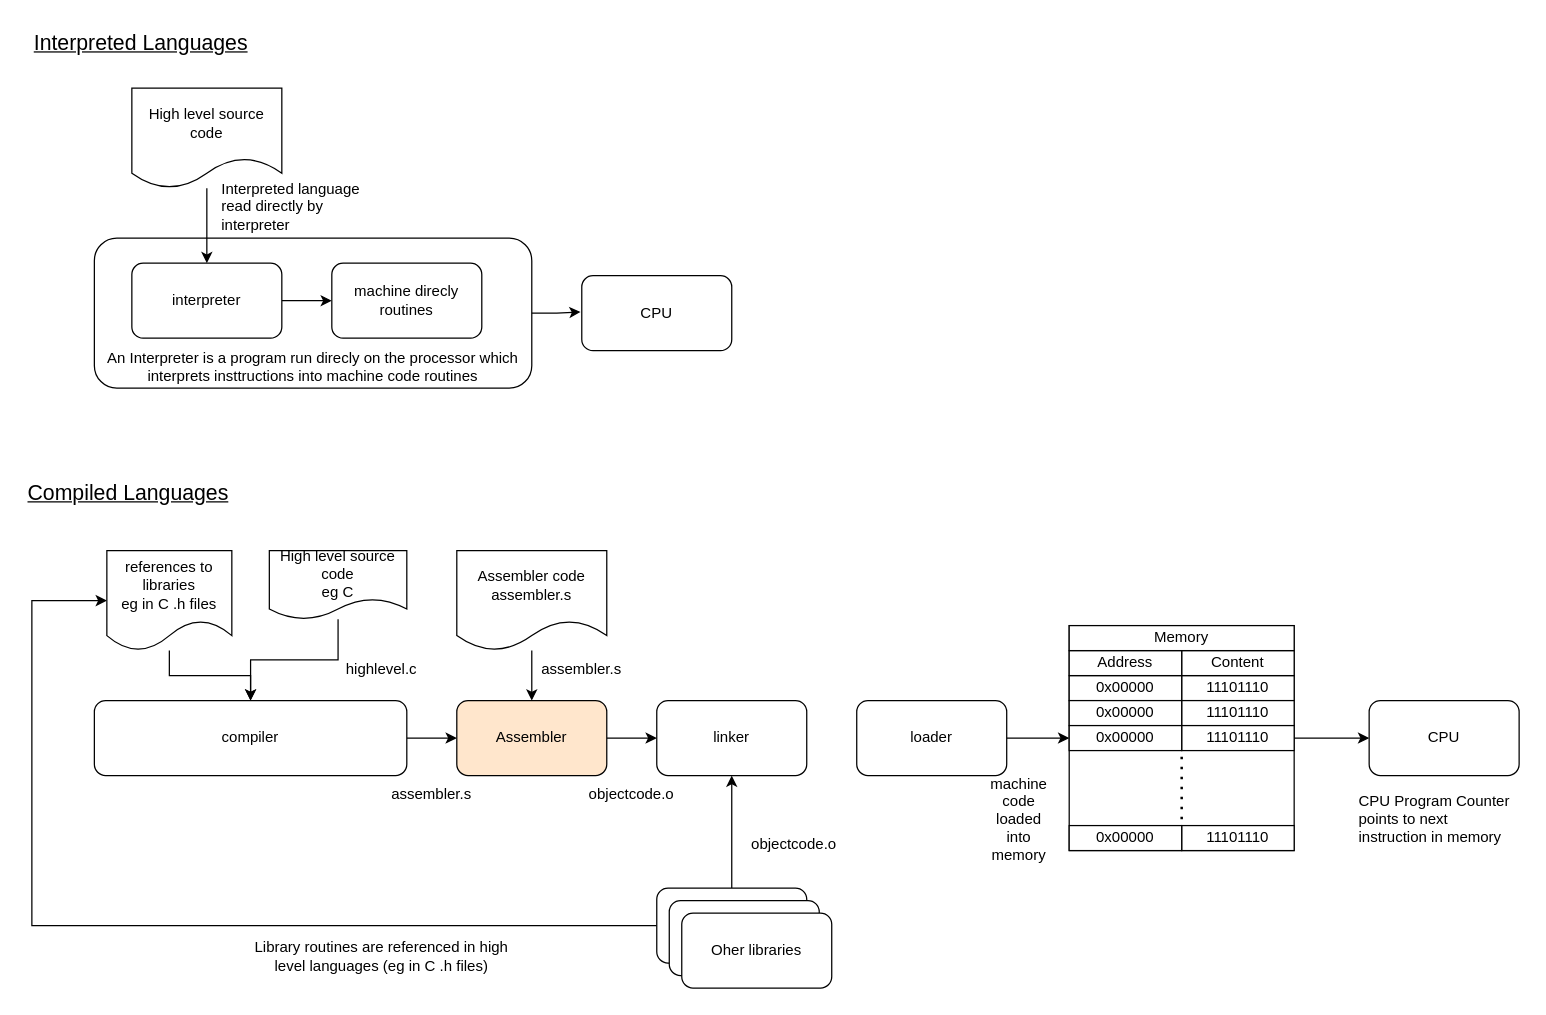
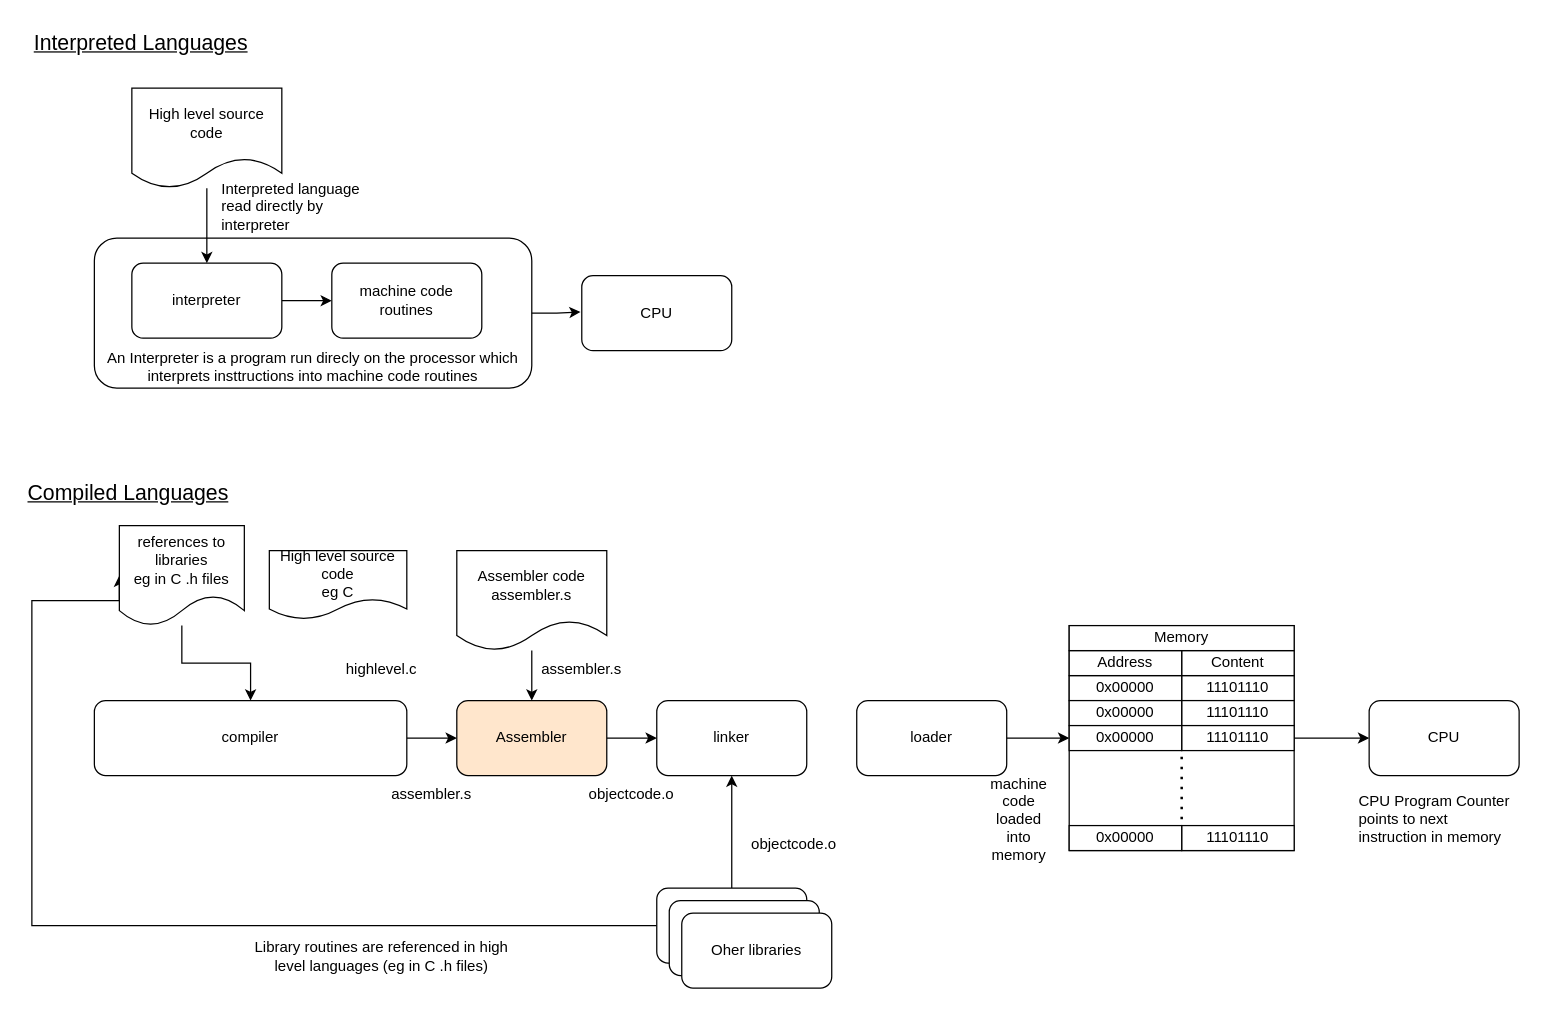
  <mxCell id="0" />
  <mxCell id="1" parent="0" />
  <mxCell id="2" style="edgeStyle=orthogonalEdgeStyle;rounded=0;orthogonalLoop=1;jettySize=auto;html=1;" parent="1" source="3" target="5" edge="1"><mxGeometry relative="1" as="geometry" /></mxCell>
  <mxCell id="3" value="High level source code" style="shape=document;whiteSpace=wrap;html=1;boundedLbl=1;" parent="1" vertex="1"><mxGeometry x="105" y="70" width="120" height="80" as="geometry" /></mxCell>
  <mxCell id="4" style="edgeStyle=orthogonalEdgeStyle;rounded=0;orthogonalLoop=1;jettySize=auto;html=1;entryX=0;entryY=0.5;entryDx=0;entryDy=0;" parent="1" source="5" target="6" edge="1"><mxGeometry relative="1" as="geometry" /></mxCell>
  <mxCell id="5" value="interpreter" style="rounded=1;whiteSpace=wrap;html=1;" parent="1" vertex="1"><mxGeometry x="105" y="210" width="120" height="60" as="geometry" /></mxCell>
- <mxCell id="6" value="machine direcly routines" style="rounded=1;whiteSpace=wrap;html=1;" parent="1" vertex="1"><mxGeometry x="265" y="210" width="120" height="60" as="geometry" /></mxCell>
- <mxCell id="7" value="" style="edgeStyle=orthogonalEdgeStyle;rounded=0;orthogonalLoop=1;jettySize=auto;html=1;" parent="1" source="8" target="10" edge="1"><mxGeometry relative="1" as="geometry" /></mxCell>
+ <mxCell id="6" value="machine code routines" style="rounded=1;whiteSpace=wrap;html=1;" parent="1" vertex="1"><mxGeometry x="265" y="210" width="120" height="60" as="geometry" /></mxCell>
  <mxCell id="8" value="High level source code&lt;div&gt;eg C&lt;/div&gt;" style="shape=document;whiteSpace=wrap;html=1;boundedLbl=1;" parent="1" vertex="1"><mxGeometry x="215" y="440" width="110" height="55" as="geometry" /></mxCell>
  <mxCell id="9" style="edgeStyle=orthogonalEdgeStyle;rounded=0;orthogonalLoop=1;jettySize=auto;html=1;entryX=0;entryY=0.5;entryDx=0;entryDy=0;" parent="1" source="10" target="12" edge="1"><mxGeometry relative="1" as="geometry" /></mxCell>
  <mxCell id="10" value="compiler" style="rounded=1;whiteSpace=wrap;html=1;" parent="1" vertex="1"><mxGeometry x="75" y="560" width="250" height="60" as="geometry" /></mxCell>
  <mxCell id="11" style="edgeStyle=orthogonalEdgeStyle;rounded=0;orthogonalLoop=1;jettySize=auto;html=1;exitX=1;exitY=0.5;exitDx=0;exitDy=0;entryX=0;entryY=0.5;entryDx=0;entryDy=0;" parent="1" source="12" target="13" edge="1"><mxGeometry relative="1" as="geometry" /></mxCell>
  <mxCell id="12" value="Assembler" style="rounded=1;whiteSpace=wrap;html=1;fillColor=#ffe6cc;" parent="1" vertex="1"><mxGeometry x="365" y="560" width="120" height="60" as="geometry" /></mxCell>
  <mxCell id="13" value="linker" style="rounded=1;whiteSpace=wrap;html=1;" parent="1" vertex="1"><mxGeometry x="525" y="560" width="120" height="60" as="geometry" /></mxCell>
  <mxCell id="14" style="edgeStyle=orthogonalEdgeStyle;rounded=0;orthogonalLoop=1;jettySize=auto;html=1;exitX=1;exitY=0.5;exitDx=0;exitDy=0;entryX=0;entryY=0.5;entryDx=0;entryDy=0;" parent="1" source="15" target="24" edge="1"><mxGeometry relative="1" as="geometry" /></mxCell>
  <mxCell id="15" value="loader" style="rounded=1;whiteSpace=wrap;html=1;" parent="1" vertex="1"><mxGeometry x="685" y="560" width="120" height="60" as="geometry" /></mxCell>
  <mxCell id="16" value="CPU" style="rounded=1;whiteSpace=wrap;html=1;" parent="1" vertex="1"><mxGeometry x="1095" y="560" width="120" height="60" as="geometry" /></mxCell>
  <mxCell id="17" value="" style="group" parent="1" vertex="1" connectable="0"><mxGeometry x="855" y="500" width="180" height="180" as="geometry" /></mxCell>
  <mxCell id="18" value="" style="rounded=0;whiteSpace=wrap;html=1;container=0;" parent="17" vertex="1"><mxGeometry width="180" height="180" as="geometry" /></mxCell>
  <mxCell id="19" value="11101110" style="rounded=0;whiteSpace=wrap;html=1;container=0;" parent="17" vertex="1"><mxGeometry x="90" y="40" width="90" height="20" as="geometry" /></mxCell>
  <mxCell id="20" value="0x00000" style="rounded=0;whiteSpace=wrap;html=1;container=0;" parent="17" vertex="1"><mxGeometry y="40" width="90" height="20" as="geometry" /></mxCell>
  <mxCell id="21" value="11101110" style="rounded=0;whiteSpace=wrap;html=1;container=0;" parent="17" vertex="1"><mxGeometry x="90" y="60" width="90" height="20" as="geometry" /></mxCell>
  <mxCell id="22" value="0x00000" style="rounded=0;whiteSpace=wrap;html=1;container=0;" parent="17" vertex="1"><mxGeometry y="60" width="90" height="20" as="geometry" /></mxCell>
  <mxCell id="23" value="11101110" style="rounded=0;whiteSpace=wrap;html=1;container=0;" parent="17" vertex="1"><mxGeometry x="90" y="80" width="90" height="20" as="geometry" /></mxCell>
  <mxCell id="24" value="0x00000" style="rounded=0;whiteSpace=wrap;html=1;container=0;" parent="17" vertex="1"><mxGeometry y="80" width="90" height="20" as="geometry" /></mxCell>
  <mxCell id="25" value="11101110" style="rounded=0;whiteSpace=wrap;html=1;container=0;" parent="17" vertex="1"><mxGeometry x="90" y="160" width="90" height="20" as="geometry" /></mxCell>
  <mxCell id="26" value="0x00000" style="rounded=0;whiteSpace=wrap;html=1;container=0;" parent="17" vertex="1"><mxGeometry y="160" width="90" height="20" as="geometry" /></mxCell>
  <mxCell id="27" value="" style="endArrow=none;dashed=1;html=1;dashPattern=1 3;strokeWidth=2;rounded=0;" parent="17" edge="1"><mxGeometry width="50" height="50" relative="1" as="geometry"><mxPoint x="90" y="105" as="sourcePoint" /><mxPoint x="90" y="155" as="targetPoint" /></mxGeometry></mxCell>
  <mxCell id="28" value="Content" style="rounded=0;whiteSpace=wrap;html=1;container=0;" parent="17" vertex="1"><mxGeometry x="90" y="20" width="90" height="20" as="geometry" /></mxCell>
  <mxCell id="29" value="Address" style="rounded=0;whiteSpace=wrap;html=1;container=0;" parent="17" vertex="1"><mxGeometry y="20" width="90" height="20" as="geometry" /></mxCell>
  <mxCell id="30" value="Memory" style="rounded=0;whiteSpace=wrap;html=1;container=0;" parent="17" vertex="1"><mxGeometry width="180" height="20" as="geometry" /></mxCell>
  <mxCell id="31" style="edgeStyle=orthogonalEdgeStyle;rounded=0;orthogonalLoop=1;jettySize=auto;html=1;entryX=0;entryY=0.5;entryDx=0;entryDy=0;" parent="1" source="23" target="16" edge="1"><mxGeometry relative="1" as="geometry" /></mxCell>
  <mxCell id="32" style="edgeStyle=orthogonalEdgeStyle;rounded=0;orthogonalLoop=1;jettySize=auto;html=1;entryX=0.5;entryY=0;entryDx=0;entryDy=0;" parent="1" source="33" target="12" edge="1"><mxGeometry relative="1" as="geometry" /></mxCell>
  <mxCell id="33" value="Assembler code&lt;div&gt;assembler.s&lt;/div&gt;" style="shape=document;whiteSpace=wrap;html=1;boundedLbl=1;" parent="1" vertex="1"><mxGeometry x="365" y="440" width="120" height="80" as="geometry" /></mxCell>
  <mxCell id="34" style="edgeStyle=orthogonalEdgeStyle;rounded=0;orthogonalLoop=1;jettySize=auto;html=1;entryX=0.5;entryY=1;entryDx=0;entryDy=0;" parent="1" source="36" target="13" edge="1"><mxGeometry relative="1" as="geometry" /></mxCell>
  <mxCell id="35" style="edgeStyle=orthogonalEdgeStyle;rounded=0;orthogonalLoop=1;jettySize=auto;html=1;entryX=0;entryY=0.5;entryDx=0;entryDy=0;" parent="1" source="36" target="50" edge="1"><mxGeometry relative="1" as="geometry"><Array as="points"><mxPoint x="25" y="740" /><mxPoint x="25" y="480" /></Array></mxGeometry></mxCell>
  <mxCell id="36" value="Oher libraries" style="rounded=1;whiteSpace=wrap;html=1;" parent="1" vertex="1"><mxGeometry x="525" y="710" width="120" height="60" as="geometry" /></mxCell>
  <mxCell id="37" value="objectcode.o" style="text;html=1;align=center;verticalAlign=middle;whiteSpace=wrap;rounded=0;" parent="1" vertex="1"><mxGeometry x="475" y="620" width="60" height="30" as="geometry" /></mxCell>
  <mxCell id="38" value="machine code loaded into memory" style="text;html=1;align=center;verticalAlign=middle;whiteSpace=wrap;rounded=0;" parent="1" vertex="1"><mxGeometry x="785" y="640" width="60" height="30" as="geometry" /></mxCell>
  <mxCell id="39" value="highlevel.c" style="text;html=1;align=center;verticalAlign=middle;whiteSpace=wrap;rounded=0;" parent="1" vertex="1"><mxGeometry x="275" y="520" width="60" height="30" as="geometry" /></mxCell>
  <mxCell id="40" value="assembler.s" style="text;html=1;align=center;verticalAlign=middle;whiteSpace=wrap;rounded=0;" parent="1" vertex="1"><mxGeometry x="435" y="520" width="60" height="30" as="geometry" /></mxCell>
  <mxCell id="41" value="assembler.s" style="text;html=1;align=center;verticalAlign=middle;whiteSpace=wrap;rounded=0;" parent="1" vertex="1"><mxGeometry x="315" y="620" width="60" height="30" as="geometry" /></mxCell>
  <mxCell id="42" value="CPU Program Counter points to next instruction in memory" style="text;html=1;align=left;verticalAlign=middle;whiteSpace=wrap;rounded=0;" parent="1" vertex="1"><mxGeometry x="1085" y="640" width="130" height="30" as="geometry" /></mxCell>
  <mxCell id="43" value="Interpreted language read directly by interpreter" style="text;html=1;align=left;verticalAlign=middle;whiteSpace=wrap;rounded=0;" parent="1" vertex="1"><mxGeometry x="175" y="150" width="130" height="30" as="geometry" /></mxCell>
  <mxCell id="44" value="An Interpreter is a program run direcly on the processor which interprets insttructions into machine code routines" style="rounded=1;whiteSpace=wrap;html=1;align=center;verticalAlign=bottom;fillColor=none;" parent="1" vertex="1"><mxGeometry x="75" y="190" width="350" height="120" as="geometry" /></mxCell>
  <mxCell id="45" style="edgeStyle=orthogonalEdgeStyle;rounded=0;orthogonalLoop=1;jettySize=auto;html=1;entryX=-0.008;entryY=0.65;entryDx=0;entryDy=0;entryPerimeter=0;" parent="1" source="44" edge="1"><mxGeometry relative="1" as="geometry"><mxPoint x="464.04" y="249" as="targetPoint" /></mxGeometry></mxCell>
  <mxCell id="46" value="objectcode.o" style="text;html=1;align=center;verticalAlign=middle;whiteSpace=wrap;rounded=0;" parent="1" vertex="1"><mxGeometry x="605" y="660" width="60" height="30" as="geometry" /></mxCell>
  <mxCell id="47" value="Oher libraries" style="rounded=1;whiteSpace=wrap;html=1;" parent="1" vertex="1"><mxGeometry x="535" y="720" width="120" height="60" as="geometry" /></mxCell>
  <mxCell id="48" value="Oher libraries" style="rounded=1;whiteSpace=wrap;html=1;" parent="1" vertex="1"><mxGeometry x="545" y="730" width="120" height="60" as="geometry" /></mxCell>
  <mxCell id="49" value="" style="edgeStyle=orthogonalEdgeStyle;rounded=0;orthogonalLoop=1;jettySize=auto;html=1;" parent="1" source="50" target="10" edge="1"><mxGeometry relative="1" as="geometry" /></mxCell>
- <mxCell id="50" value="references to libraries&lt;div&gt;eg in C .h files&lt;/div&gt;" style="shape=document;whiteSpace=wrap;html=1;boundedLbl=1;" parent="1" vertex="1"><mxGeometry x="85" y="440" width="100" height="80" as="geometry" /></mxCell>
+ <mxCell id="50" value="references to libraries&lt;div&gt;eg in C .h files&lt;/div&gt;" style="shape=document;whiteSpace=wrap;html=1;boundedLbl=1;" parent="1" vertex="1"><mxGeometry x="95" y="420" width="100" height="80" as="geometry" /></mxCell>
  <mxCell id="51" value="Library routines are referenced in high level languages (eg in C .h files)" style="text;html=1;align=center;verticalAlign=middle;whiteSpace=wrap;rounded=0;" parent="1" vertex="1"><mxGeometry x="200" y="750" width="210" height="30" as="geometry" /></mxCell>
  <mxCell id="52" value="Interpreted Languages" style="text;html=1;align=left;verticalAlign=middle;whiteSpace=wrap;rounded=0;fontStyle=4;fontSize=17;" parent="1" vertex="1"><mxGeometry x="25" y="20" width="180" height="30" as="geometry" /></mxCell>
  <mxCell id="53" value="Compiled Languages" style="text;html=1;align=left;verticalAlign=middle;whiteSpace=wrap;rounded=0;fontSize=17;fontStyle=4" parent="1" vertex="1"><mxGeometry x="20" y="380" width="180" height="30" as="geometry" /></mxCell>
  <mxCell id="54" value="CPU" style="rounded=1;whiteSpace=wrap;html=1;" vertex="1" parent="1"><mxGeometry x="465" y="220" width="120" height="60" as="geometry" /></mxCell>
